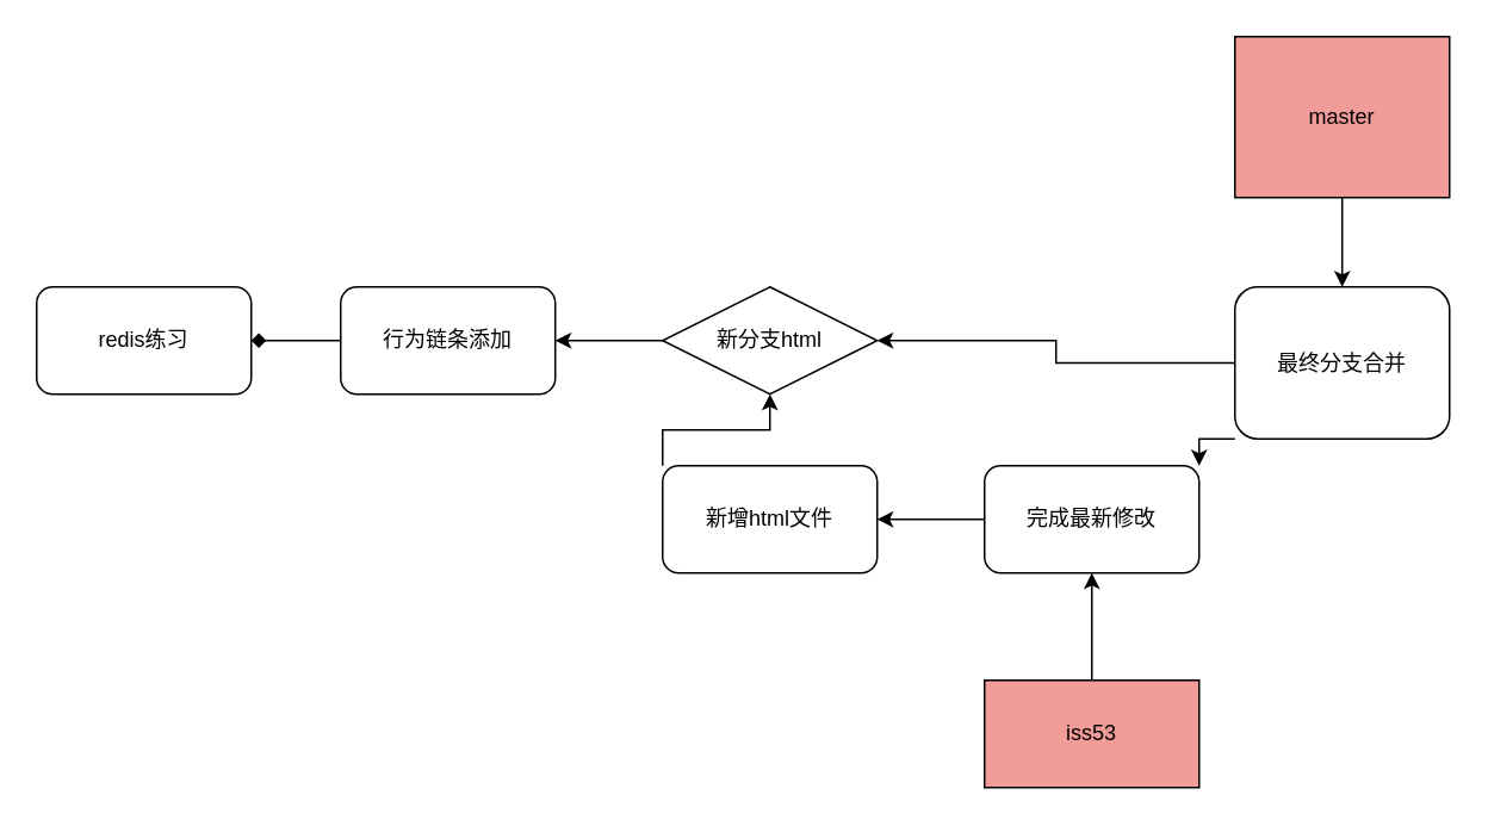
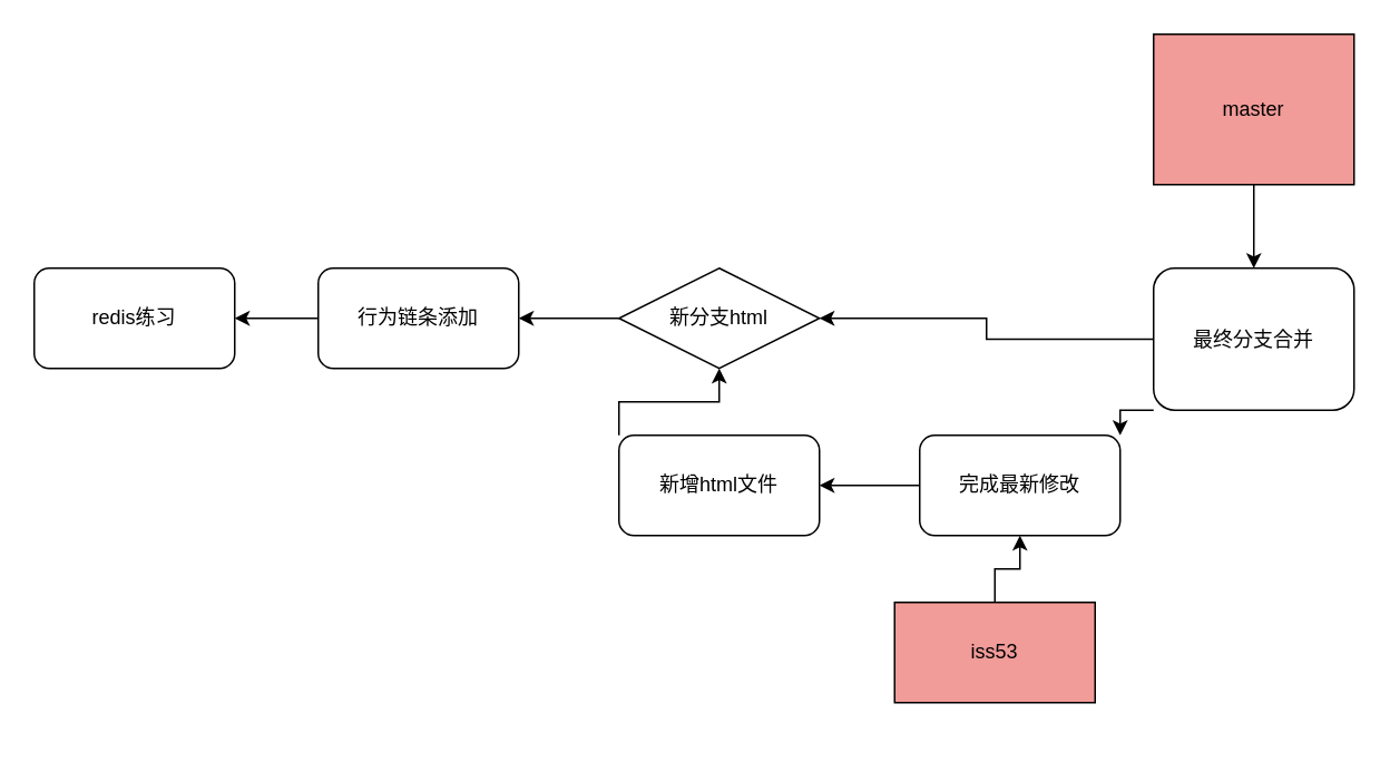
  <mxCell id="0" />
  <mxCell id="1" parent="0" />
- <mxCell id="2" value="" style="edgeStyle=orthogonalEdgeStyle;rounded=0;orthogonalLoop=1;jettySize=auto;html=1;endArrow=diamond;" edge="1" parent="1" source="3" target="4"><mxGeometry relative="1" as="geometry" /></mxCell>
+ <mxCell id="2" value="" style="edgeStyle=orthogonalEdgeStyle;rounded=0;orthogonalLoop=1;jettySize=auto;html=1;" edge="1" parent="1" source="3" target="4"><mxGeometry relative="1" as="geometry" /></mxCell>
  <mxCell id="3" value="行为链条添加" style="rounded=1;whiteSpace=wrap;html=1;" vertex="1" parent="1"><mxGeometry x="190" y="160" width="120" height="60" as="geometry" /></mxCell>
  <mxCell id="4" value="redis练习" style="rounded=1;whiteSpace=wrap;html=1;" vertex="1" parent="1"><mxGeometry x="20" y="160" width="120" height="60" as="geometry" /></mxCell>
  <mxCell id="5" value="" style="edgeStyle=orthogonalEdgeStyle;rounded=0;orthogonalLoop=1;jettySize=auto;html=1;" edge="1" parent="1" source="6" target="3"><mxGeometry relative="1" as="geometry" /></mxCell>
  <mxCell id="6" value="新分支html" style="rhombus;whiteSpace=wrap;html=1;" vertex="1" parent="1"><mxGeometry x="370" y="160" width="120" height="60" as="geometry" /></mxCell>
  <mxCell id="7" style="edgeStyle=orthogonalEdgeStyle;rounded=0;orthogonalLoop=1;jettySize=auto;html=1;exitX=0;exitY=0;exitDx=0;exitDy=0;" edge="1" parent="1" source="8" target="6"><mxGeometry relative="1" as="geometry" /></mxCell>
  <mxCell id="8" value="新增html文件" style="rounded=1;whiteSpace=wrap;html=1;" vertex="1" parent="1"><mxGeometry x="370" y="260" width="120" height="60" as="geometry" /></mxCell>
  <mxCell id="9" value="" style="edgeStyle=orthogonalEdgeStyle;shape=connector;rounded=0;orthogonalLoop=1;jettySize=auto;html=1;strokeColor=default;align=center;verticalAlign=middle;fontFamily=Helvetica;fontSize=11;fontColor=default;labelBackgroundColor=default;endArrow=classic;" edge="1" parent="1" source="10" target="8"><mxGeometry relative="1" as="geometry" /></mxCell>
  <mxCell id="10" value="完成最新修改" style="rounded=1;whiteSpace=wrap;html=1;" vertex="1" parent="1"><mxGeometry x="550" y="260" width="120" height="60" as="geometry" /></mxCell>
  <mxCell id="11" value="" style="edgeStyle=orthogonalEdgeStyle;shape=connector;rounded=0;orthogonalLoop=1;jettySize=auto;html=1;strokeColor=default;align=center;verticalAlign=middle;fontFamily=Helvetica;fontSize=11;fontColor=default;labelBackgroundColor=default;endArrow=classic;" edge="1" parent="1" source="12" target="10"><mxGeometry relative="1" as="geometry" /></mxCell>
- <mxCell id="12" value="iss53" style="rounded=0;whiteSpace=wrap;html=1;fillColor=#F19C99;" vertex="1" parent="1"><mxGeometry x="550" y="380" width="120" height="60" as="geometry" /></mxCell>
+ <mxCell id="12" value="iss53" style="rounded=0;whiteSpace=wrap;html=1;fillColor=#F19C99;" vertex="1" parent="1"><mxGeometry x="535" y="360" width="120" height="60" as="geometry" /></mxCell>
  <mxCell id="13" style="edgeStyle=orthogonalEdgeStyle;shape=connector;rounded=0;orthogonalLoop=1;jettySize=auto;html=1;exitX=0;exitY=0.5;exitDx=0;exitDy=0;entryX=1;entryY=0.5;entryDx=0;entryDy=0;strokeColor=default;align=center;verticalAlign=middle;fontFamily=Helvetica;fontSize=11;fontColor=default;labelBackgroundColor=default;endArrow=classic;" edge="1" parent="1" source="15" target="6"><mxGeometry relative="1" as="geometry" /></mxCell>
  <mxCell id="14" style="edgeStyle=orthogonalEdgeStyle;shape=connector;rounded=0;orthogonalLoop=1;jettySize=auto;html=1;exitX=0;exitY=1;exitDx=0;exitDy=0;entryX=1;entryY=0;entryDx=0;entryDy=0;strokeColor=default;align=center;verticalAlign=middle;fontFamily=Helvetica;fontSize=11;fontColor=default;labelBackgroundColor=default;endArrow=classic;" edge="1" parent="1" source="15" target="10"><mxGeometry relative="1" as="geometry" /></mxCell>
  <mxCell id="15" value="最终分支合并" style="rounded=1;whiteSpace=wrap;html=1;" vertex="1" parent="1"><mxGeometry x="690" y="160" width="120" height="85" as="geometry" /></mxCell>
  <mxCell id="16" value="" style="edgeStyle=orthogonalEdgeStyle;shape=connector;rounded=0;orthogonalLoop=1;jettySize=auto;html=1;strokeColor=default;align=center;verticalAlign=middle;fontFamily=Helvetica;fontSize=11;fontColor=default;labelBackgroundColor=default;endArrow=classic;" edge="1" parent="1" source="17" target="15"><mxGeometry relative="1" as="geometry" /></mxCell>
  <mxCell id="17" value="master" style="rounded=0;whiteSpace=wrap;html=1;fillColor=#F19C99;" vertex="1" parent="1"><mxGeometry x="690" y="20" width="120" height="90" as="geometry" /></mxCell>
